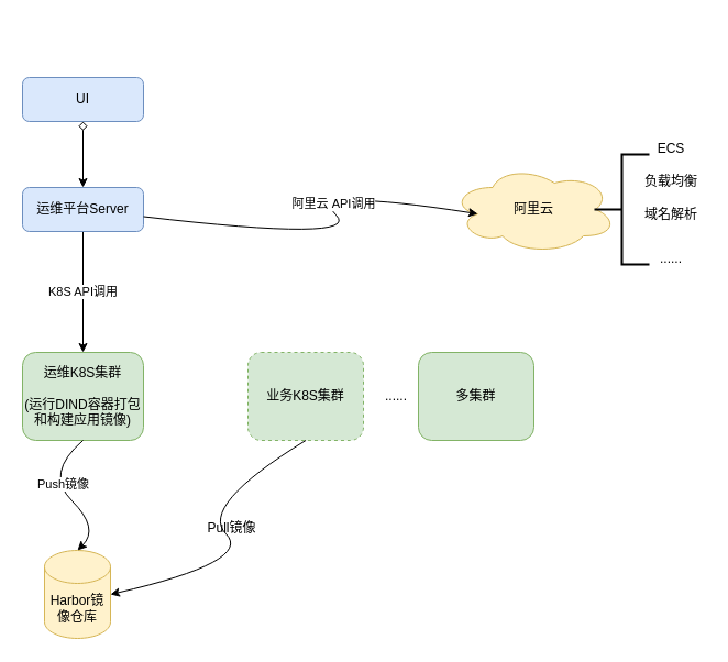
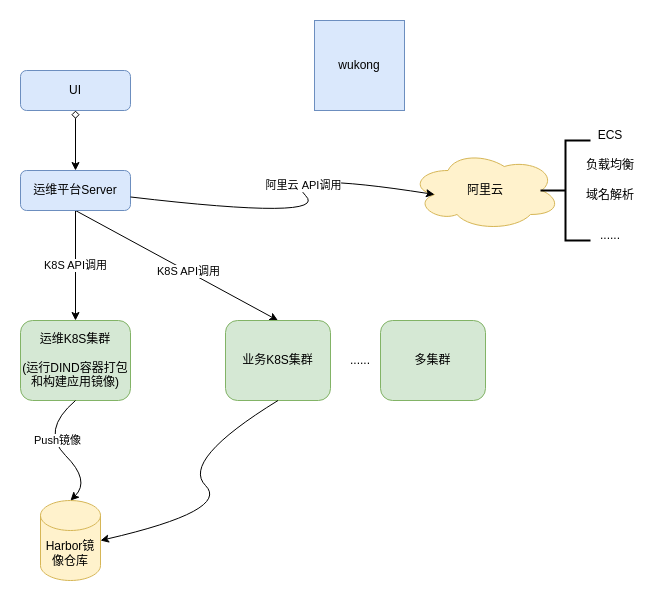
  <mxCell id="0" />
  <mxCell id="1" parent="0" />
  <mxCell id="2" value="UI" style="rounded=1;whiteSpace=wrap;html=1;fillColor=#dae8fc;strokeColor=#6c8ebf;" vertex="1" parent="1"><mxGeometry x="20" y="70" width="110" height="40" as="geometry" /></mxCell>
  <mxCell id="3" value="K8S API调用" style="edgeStyle=none;rounded=0;orthogonalLoop=1;jettySize=auto;html=1;exitX=0.5;exitY=1;exitDx=0;exitDy=0;endArrow=classic;endFill=1;" edge="1" parent="1" source="6" target="14"><mxGeometry relative="1" as="geometry" /></mxCell>
+ <mxCell id="4" style="edgeStyle=none;rounded=0;orthogonalLoop=1;jettySize=auto;html=1;exitX=0.5;exitY=1;exitDx=0;exitDy=0;entryX=0.5;entryY=0;entryDx=0;entryDy=0;endArrow=classic;endFill=1;" edge="1" parent="1" source="6" target="13"><mxGeometry relative="1" as="geometry" /></mxCell>
+ <mxCell id="5" value="K8S API调用" style="edgeLabel;html=1;align=center;verticalAlign=middle;resizable=0;points=[];" vertex="1" connectable="0" parent="4"><mxGeometry x="0.111" y="1" relative="1" as="geometry"><mxPoint as="offset" /></mxGeometry></mxCell>
  <mxCell id="6" value="运维平台Server" style="rounded=1;whiteSpace=wrap;html=1;fillColor=#dae8fc;strokeColor=#6c8ebf;" vertex="1" parent="1"><mxGeometry x="20" y="170" width="110" height="40" as="geometry" /></mxCell>
  <mxCell id="7" value="阿里云" style="ellipse;shape=cloud;whiteSpace=wrap;html=1;fillColor=#fff2cc;strokeColor=#d6b656;" vertex="1" parent="1"><mxGeometry x="410" y="150" width="150" height="80" as="geometry" /></mxCell>
  <mxCell id="8" value="" style="strokeWidth=2;html=1;shape=mxgraph.flowchart.annotation_2;align=left;labelPosition=right;pointerEvents=1;" vertex="1" parent="1"><mxGeometry x="540" y="140" width="50" height="100" as="geometry" /></mxCell>
  <mxCell id="9" value="ECS" style="text;html=1;strokeColor=none;fillColor=none;align=center;verticalAlign=middle;whiteSpace=wrap;rounded=0;" vertex="1" parent="1"><mxGeometry x="580" y="120" width="60" height="30" as="geometry" /></mxCell>
  <mxCell id="10" value="负载均衡" style="text;html=1;strokeColor=none;fillColor=none;align=center;verticalAlign=middle;whiteSpace=wrap;rounded=0;" vertex="1" parent="1"><mxGeometry x="580" y="150" width="60" height="30" as="geometry" /></mxCell>
  <mxCell id="11" value="域名解析" style="text;html=1;strokeColor=none;fillColor=none;align=center;verticalAlign=middle;whiteSpace=wrap;rounded=0;" vertex="1" parent="1"><mxGeometry x="580" y="180" width="60" height="30" as="geometry" /></mxCell>
  <mxCell id="12" value="......" style="text;html=1;strokeColor=none;fillColor=none;align=center;verticalAlign=middle;whiteSpace=wrap;rounded=0;" vertex="1" parent="1"><mxGeometry x="580" y="220" width="60" height="30" as="geometry" /></mxCell>
- <mxCell id="13" value="业务K8S集群" style="rounded=1;whiteSpace=wrap;html=1;fillColor=#d5e8d4;strokeColor=#82b366;dashed=1;" vertex="1" parent="1"><mxGeometry x="225" y="320" width="105" height="80" as="geometry" /></mxCell>
+ <mxCell id="13" value="业务K8S集群" style="rounded=1;whiteSpace=wrap;html=1;fillColor=#d5e8d4;strokeColor=#82b366;" vertex="1" parent="1"><mxGeometry x="225" y="320" width="105" height="80" as="geometry" /></mxCell>
  <mxCell id="14" value="运维K8S集群&lt;br&gt;&lt;br&gt;(运行DIND容器打包和构建应用镜像)" style="rounded=1;whiteSpace=wrap;html=1;fillColor=#d5e8d4;strokeColor=#82b366;" vertex="1" parent="1"><mxGeometry x="20" y="320" width="110" height="80" as="geometry" /></mxCell>
+ <mxCell id="15" value="wukong" style="whiteSpace=wrap;html=1;aspect=fixed;fillColor=#dae8fc;strokeColor=#6c8ebf;" vertex="1" parent="1"><mxGeometry x="314" y="20" width="90" height="90" as="geometry" /></mxCell>
  <mxCell id="16" value="" style="endArrow=diamond;html=1;rounded=0;exitX=0.5;exitY=0;exitDx=0;exitDy=0;entryX=0.5;entryY=1;entryDx=0;entryDy=0;endFill=0;startArrow=classic;startFill=1;" edge="1" parent="1" source="6" target="2"><mxGeometry width="50" height="50" relative="1" as="geometry"><mxPoint x="90" y="160" as="sourcePoint" /><mxPoint x="140" y="110" as="targetPoint" /></mxGeometry></mxCell>
  <mxCell id="17" value="" style="curved=1;endArrow=classic;html=1;rounded=0;entryX=0.16;entryY=0.55;entryDx=0;entryDy=0;entryPerimeter=0;endFill=1;" edge="1" parent="1" source="6" target="7"><mxGeometry x="1" y="110" width="50" height="50" relative="1" as="geometry"><mxPoint x="280" y="220" as="sourcePoint" /><mxPoint x="330" y="170" as="targetPoint" /><Array as="points"><mxPoint x="330" y="220" /><mxPoint x="280" y="170" /></Array><mxPoint x="110" y="110" as="offset" /></mxGeometry></mxCell>
  <mxCell id="18" value="阿里云 API调用" style="edgeLabel;html=1;align=center;verticalAlign=middle;resizable=0;points=[];" vertex="1" connectable="0" parent="17"><mxGeometry x="0.148" y="-5" relative="1" as="geometry"><mxPoint x="1" as="offset" /></mxGeometry></mxCell>
  <mxCell id="19" value="......" style="text;html=1;strokeColor=none;fillColor=none;align=center;verticalAlign=middle;whiteSpace=wrap;rounded=0;" vertex="1" parent="1"><mxGeometry x="330" y="345" width="60" height="30" as="geometry" /></mxCell>
  <mxCell id="20" value="多集群" style="rounded=1;whiteSpace=wrap;html=1;fillColor=#d5e8d4;strokeColor=#82b366;" vertex="1" parent="1"><mxGeometry x="380" y="320" width="105" height="80" as="geometry" /></mxCell>
  <mxCell id="21" value="Harbor镜像仓库" style="shape=cylinder3;whiteSpace=wrap;html=1;boundedLbl=1;backgroundOutline=1;size=15;fillColor=#fff2cc;strokeColor=#d6b656;" vertex="1" parent="1"><mxGeometry x="40" y="500" width="60" height="80" as="geometry" /></mxCell>
  <mxCell id="22" value="" style="curved=1;endArrow=none;html=1;rounded=0;entryX=0.5;entryY=1;entryDx=0;entryDy=0;exitX=0.5;exitY=0;exitDx=0;exitDy=0;exitPerimeter=0;endFill=0;startArrow=classic;startFill=1;" edge="1" parent="1" source="21" target="14"><mxGeometry width="50" height="50" relative="1" as="geometry"><mxPoint x="40" y="480" as="sourcePoint" /><mxPoint x="90" y="430" as="targetPoint" /><Array as="points"><mxPoint x="90" y="480" /><mxPoint x="40" y="430" /></Array></mxGeometry></mxCell>
  <mxCell id="23" value="Push镜像" style="edgeLabel;html=1;align=center;verticalAlign=middle;resizable=0;points=[];" vertex="1" connectable="0" parent="22"><mxGeometry x="0.111" y="-5" relative="1" as="geometry"><mxPoint as="offset" /></mxGeometry></mxCell>
  <mxCell id="24" value="" style="curved=1;endArrow=none;html=1;rounded=0;entryX=0.5;entryY=1;entryDx=0;entryDy=0;exitX=1;exitY=0.5;exitDx=0;exitDy=0;exitPerimeter=0;endFill=0;startArrow=classic;startFill=1;" edge="1" parent="1" source="21" target="13"><mxGeometry x="0.414" y="57" width="50" height="50" relative="1" as="geometry"><mxPoint x="180" y="510" as="sourcePoint" /><mxPoint x="230" y="460" as="targetPoint" /><Array as="points"><mxPoint x="230" y="510" /><mxPoint x="180" y="460" /></Array><mxPoint x="-40" y="17" as="offset" /></mxGeometry></mxCell>
- <mxCell id="25" value="Pull镜像" style="text;html=1;align=center;verticalAlign=middle;resizable=0;points=[];autosize=1;strokeColor=none;fillColor=none;" vertex="1" parent="1"><mxGeometry x="175" y="465" width="70" height="30" as="geometry" /></mxCell>
